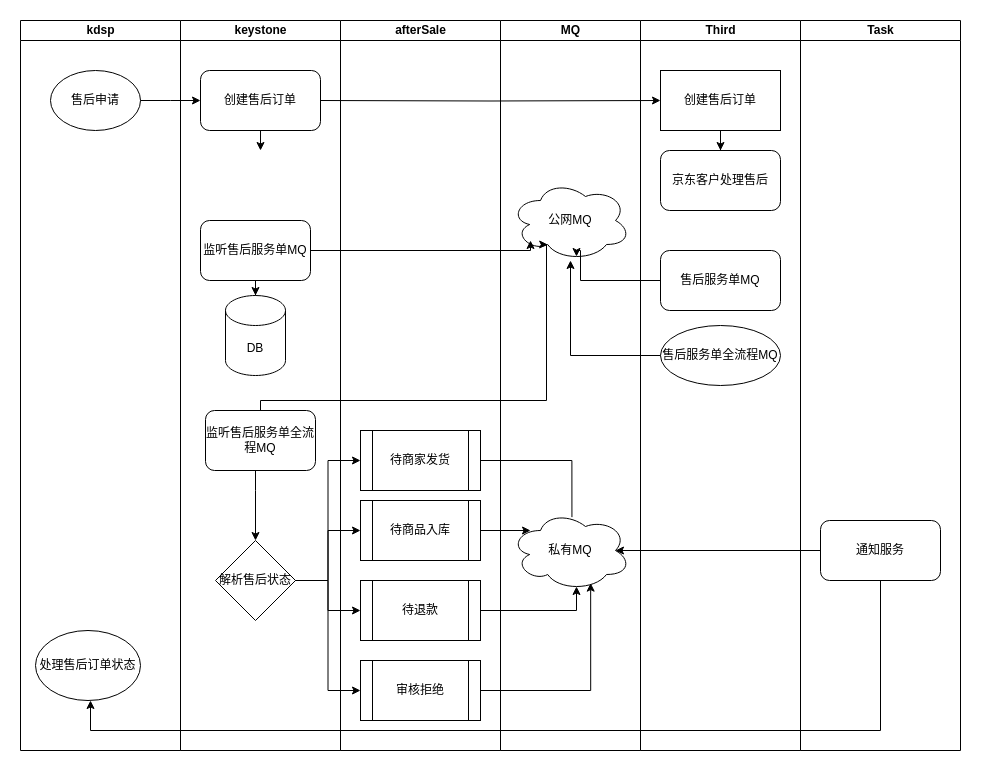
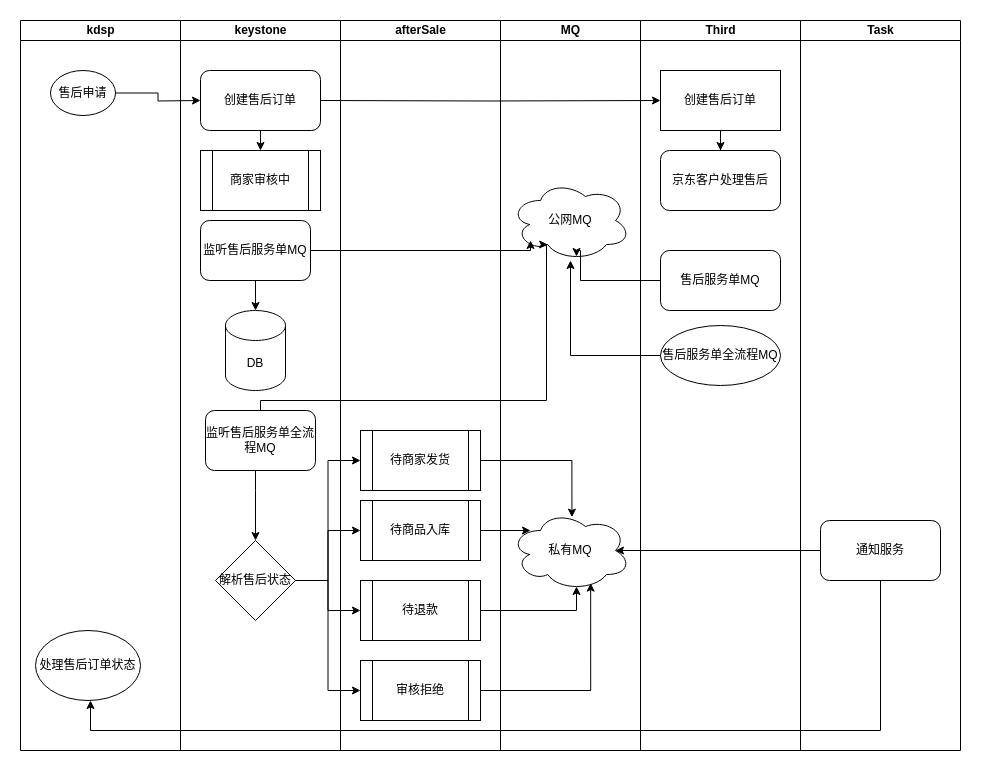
  <mxCell id="0" />
  <mxCell id="1" parent="0" />
  <mxCell id="2" value="MQ" style="swimlane;html=1;startSize=20;" vertex="1" parent="1"><mxGeometry x="500" y="20" width="140" height="730" as="geometry"><mxRectangle x="480" y="20" width="30" height="730" as="alternateBounds" /></mxGeometry></mxCell>
  <mxCell id="3" value="afterSale" style="swimlane;html=1;startSize=20;" parent="2" vertex="1"><mxGeometry x="-160" width="160" height="730" as="geometry" /></mxCell>
  <mxCell id="4" value="待商品入库" style="shape=process;whiteSpace=wrap;html=1;backgroundOutline=1;shadow=0;" vertex="1" parent="3"><mxGeometry x="20" y="480" width="120" height="60" as="geometry" /></mxCell>
  <mxCell id="5" value="待退款" style="shape=process;whiteSpace=wrap;html=1;backgroundOutline=1;shadow=0;" vertex="1" parent="3"><mxGeometry x="20" y="560" width="120" height="60" as="geometry" /></mxCell>
  <mxCell id="6" value="审核拒绝" style="shape=process;whiteSpace=wrap;html=1;backgroundOutline=1;shadow=0;" vertex="1" parent="3"><mxGeometry x="20" y="640" width="120" height="60" as="geometry" /></mxCell>
  <mxCell id="7" value="待商家发货" style="shape=process;whiteSpace=wrap;html=1;backgroundOutline=1;shadow=0;" vertex="1" parent="3"><mxGeometry x="20" y="410" width="120" height="60" as="geometry" /></mxCell>
  <mxCell id="8" value="公网MQ" style="ellipse;shape=cloud;whiteSpace=wrap;html=1;shadow=0;" vertex="1" parent="2"><mxGeometry x="10" y="160" width="120" height="80" as="geometry" /></mxCell>
  <mxCell id="9" value="私有MQ" style="ellipse;shape=cloud;whiteSpace=wrap;html=1;shadow=0;" vertex="1" parent="2"><mxGeometry x="10" y="490" width="120" height="80" as="geometry" /></mxCell>
- <mxCell id="10" style="edgeStyle=orthogonalEdgeStyle;rounded=0;orthogonalLoop=1;jettySize=auto;html=1;entryX=0.512;entryY=0.083;entryDx=0;entryDy=0;entryPerimeter=0;endArrow=none;" edge="1" parent="2" source="7" target="9"><mxGeometry relative="1" as="geometry" /></mxCell>
+ <mxCell id="10" style="edgeStyle=orthogonalEdgeStyle;rounded=0;orthogonalLoop=1;jettySize=auto;html=1;entryX=0.512;entryY=0.083;entryDx=0;entryDy=0;entryPerimeter=0;" edge="1" parent="2" source="7" target="9"><mxGeometry relative="1" as="geometry" /></mxCell>
  <mxCell id="11" style="edgeStyle=orthogonalEdgeStyle;rounded=0;orthogonalLoop=1;jettySize=auto;html=1;entryX=0.167;entryY=0.25;entryDx=0;entryDy=0;entryPerimeter=0;" edge="1" parent="2" source="4" target="9"><mxGeometry relative="1" as="geometry" /></mxCell>
  <mxCell id="12" style="edgeStyle=orthogonalEdgeStyle;rounded=0;orthogonalLoop=1;jettySize=auto;html=1;entryX=0.55;entryY=0.95;entryDx=0;entryDy=0;entryPerimeter=0;" edge="1" parent="2" source="5" target="9"><mxGeometry relative="1" as="geometry"><Array as="points"><mxPoint x="76" y="590" /></Array></mxGeometry></mxCell>
  <mxCell id="13" style="edgeStyle=orthogonalEdgeStyle;rounded=0;orthogonalLoop=1;jettySize=auto;html=1;entryX=0.668;entryY=0.908;entryDx=0;entryDy=0;entryPerimeter=0;" edge="1" parent="2" source="6" target="9"><mxGeometry relative="1" as="geometry" /></mxCell>
  <mxCell id="14" value="keystone" style="swimlane;html=1;startSize=20;" parent="1" vertex="1"><mxGeometry x="180" y="20" width="160" height="730" as="geometry" /></mxCell>
  <mxCell id="15" value="" style="edgeStyle=orthogonalEdgeStyle;rounded=0;orthogonalLoop=1;jettySize=auto;html=1;entryX=0.5;entryY=0;entryDx=0;entryDy=0;" edge="1" parent="14"><mxGeometry relative="1" as="geometry"><mxPoint x="80.04" y="105" as="sourcePoint" /><mxPoint x="80" y="130" as="targetPoint" /></mxGeometry></mxCell>
  <mxCell id="16" value="" style="edgeStyle=orthogonalEdgeStyle;rounded=0;orthogonalLoop=1;jettySize=auto;html=1;entryX=0.5;entryY=0;entryDx=0;entryDy=0;entryPerimeter=0;" edge="1" parent="14" source="17" target="18"><mxGeometry relative="1" as="geometry"><mxPoint x="75" y="305" as="targetPoint" /></mxGeometry></mxCell>
  <mxCell id="17" value="监听售后服务单MQ" style="rounded=1;whiteSpace=wrap;html=1;shadow=0;" vertex="1" parent="14"><mxGeometry x="20" y="200" width="110" height="60" as="geometry" /></mxCell>
- <mxCell id="18" value="DB" style="shape=cylinder3;whiteSpace=wrap;html=1;boundedLbl=1;backgroundOutline=1;size=15;shadow=0;" vertex="1" parent="14"><mxGeometry x="45" y="275" width="60" height="80" as="geometry" /></mxCell>
+ <mxCell id="18" value="DB" style="shape=cylinder3;whiteSpace=wrap;html=1;boundedLbl=1;backgroundOutline=1;size=15;shadow=0;" vertex="1" parent="14"><mxGeometry x="45" y="290" width="60" height="80" as="geometry" /></mxCell>
  <mxCell id="19" value="监听售后服务单全流程MQ" style="rounded=1;whiteSpace=wrap;html=1;shadow=0;" vertex="1" parent="14"><mxGeometry x="25" y="390" width="110" height="60" as="geometry" /></mxCell>
  <mxCell id="20" value="&lt;span&gt;创建售后订单&lt;/span&gt;" style="rounded=1;whiteSpace=wrap;html=1;shadow=0;" vertex="1" parent="14"><mxGeometry x="20" y="50" width="120" height="60" as="geometry" /></mxCell>
+ <mxCell id="21" value="商家审核中" style="shape=process;whiteSpace=wrap;html=1;backgroundOutline=1;shadow=0;" vertex="1" parent="14"><mxGeometry x="20" y="130" width="120" height="60" as="geometry" /></mxCell>
  <mxCell id="22" value="解析售后状态" style="rhombus;whiteSpace=wrap;html=1;shadow=0;" vertex="1" parent="14"><mxGeometry x="35" y="520" width="80" height="80" as="geometry" /></mxCell>
  <mxCell id="23" value="kdsp" style="swimlane;html=1;startSize=20;shadow=0;" vertex="1" parent="1"><mxGeometry x="20" y="20" width="160" height="730" as="geometry" /></mxCell>
- <mxCell id="24" value="售后申请" style="ellipse;whiteSpace=wrap;html=1;shadow=0;" vertex="1" parent="23"><mxGeometry x="30" y="50" width="90" height="60" as="geometry" /></mxCell>
+ <mxCell id="24" value="售后申请" style="ellipse;whiteSpace=wrap;html=1;shadow=0;" vertex="1" parent="23"><mxGeometry x="30" y="50" width="65" height="45" as="geometry" /></mxCell>
  <mxCell id="25" value="处理售后订单状态" style="ellipse;whiteSpace=wrap;html=1;shadow=0;" vertex="1" parent="23"><mxGeometry x="15" y="610" width="105" height="70" as="geometry" /></mxCell>
  <mxCell id="26" value="Third" style="swimlane;html=1;startSize=20;" vertex="1" parent="1"><mxGeometry x="640" y="20" width="160" height="730" as="geometry"><mxRectangle x="480" y="20" width="30" height="730" as="alternateBounds" /></mxGeometry></mxCell>
  <mxCell id="27" value="" style="edgeStyle=orthogonalEdgeStyle;rounded=0;orthogonalLoop=1;jettySize=auto;html=1;" edge="1" parent="26" source="28" target="31"><mxGeometry relative="1" as="geometry" /></mxCell>
  <mxCell id="28" value="创建售后订单" style="whiteSpace=wrap;html=1;shadow=0;" vertex="1" parent="26"><mxGeometry x="20" y="50" width="120" height="60" as="geometry" /></mxCell>
  <mxCell id="29" value="售后服务单MQ" style="rounded=1;whiteSpace=wrap;html=1;shadow=0;" vertex="1" parent="26"><mxGeometry x="20" y="230" width="120" height="60" as="geometry" /></mxCell>
  <mxCell id="30" value="售后服务单全流程MQ" style="ellipse;whiteSpace=wrap;html=1;shadow=0;" vertex="1" parent="26"><mxGeometry x="20" y="305" width="120" height="60" as="geometry" /></mxCell>
  <mxCell id="31" value="京东客户处理售后" style="rounded=1;whiteSpace=wrap;html=1;shadow=0;" vertex="1" parent="26"><mxGeometry x="20" y="130" width="120" height="60" as="geometry" /></mxCell>
  <mxCell id="32" value="" style="edgeStyle=orthogonalEdgeStyle;rounded=0;orthogonalLoop=1;jettySize=auto;html=1;" edge="1" parent="1" source="24"><mxGeometry relative="1" as="geometry"><mxPoint x="200" y="100" as="targetPoint" /></mxGeometry></mxCell>
  <mxCell id="33" value="" style="edgeStyle=orthogonalEdgeStyle;rounded=0;orthogonalLoop=1;jettySize=auto;html=1;" edge="1" parent="1" target="28"><mxGeometry relative="1" as="geometry"><mxPoint x="320" y="100" as="sourcePoint" /></mxGeometry></mxCell>
  <mxCell id="34" style="edgeStyle=orthogonalEdgeStyle;rounded=0;orthogonalLoop=1;jettySize=auto;html=1;exitX=0;exitY=0.5;exitDx=0;exitDy=0;entryX=0.55;entryY=0.95;entryDx=0;entryDy=0;entryPerimeter=0;" edge="1" parent="1" source="29" target="8"><mxGeometry relative="1" as="geometry"><mxPoint x="660" y="243" as="sourcePoint" /><mxPoint x="620" y="280" as="targetPoint" /><Array as="points"><mxPoint x="580" y="280" /><mxPoint x="580" y="250" /><mxPoint x="576" y="250" /></Array></mxGeometry></mxCell>
  <mxCell id="35" style="edgeStyle=orthogonalEdgeStyle;rounded=0;orthogonalLoop=1;jettySize=auto;html=1;" edge="1" parent="1" source="17"><mxGeometry relative="1" as="geometry"><mxPoint x="530" y="240" as="targetPoint" /><Array as="points"><mxPoint x="530" y="250" /></Array></mxGeometry></mxCell>
  <mxCell id="36" style="edgeStyle=orthogonalEdgeStyle;rounded=0;orthogonalLoop=1;jettySize=auto;html=1;" edge="1" parent="1" source="30" target="8"><mxGeometry relative="1" as="geometry"><mxPoint x="560" y="270" as="targetPoint" /></mxGeometry></mxCell>
  <mxCell id="37" style="edgeStyle=orthogonalEdgeStyle;rounded=0;orthogonalLoop=1;jettySize=auto;html=1;entryX=0.31;entryY=0.8;entryDx=0;entryDy=0;entryPerimeter=0;exitX=0.5;exitY=0;exitDx=0;exitDy=0;" edge="1" parent="1" source="19" target="8"><mxGeometry relative="1" as="geometry"><mxPoint x="545.78" y="269.44" as="targetPoint" /><Array as="points"><mxPoint x="260" y="400" /><mxPoint x="546" y="400" /><mxPoint x="546" y="244" /></Array></mxGeometry></mxCell>
  <mxCell id="38" style="edgeStyle=orthogonalEdgeStyle;rounded=0;orthogonalLoop=1;jettySize=auto;html=1;" edge="1" parent="1" source="19"><mxGeometry relative="1" as="geometry"><mxPoint x="255" y="540" as="targetPoint" /><Array as="points"><mxPoint x="255" y="490" /><mxPoint x="255" y="490" /></Array></mxGeometry></mxCell>
  <mxCell id="39" style="edgeStyle=orthogonalEdgeStyle;rounded=0;orthogonalLoop=1;jettySize=auto;html=1;exitX=1;exitY=0.5;exitDx=0;exitDy=0;entryX=0;entryY=0.5;entryDx=0;entryDy=0;" edge="1" parent="1" source="22" target="7"><mxGeometry relative="1" as="geometry" /></mxCell>
  <mxCell id="40" style="edgeStyle=orthogonalEdgeStyle;rounded=0;orthogonalLoop=1;jettySize=auto;html=1;" edge="1" parent="1" source="22" target="4"><mxGeometry relative="1" as="geometry" /></mxCell>
  <mxCell id="41" style="edgeStyle=orthogonalEdgeStyle;rounded=0;orthogonalLoop=1;jettySize=auto;html=1;entryX=0;entryY=0.5;entryDx=0;entryDy=0;" edge="1" parent="1" source="22" target="5"><mxGeometry relative="1" as="geometry" /></mxCell>
  <mxCell id="42" style="edgeStyle=orthogonalEdgeStyle;rounded=0;orthogonalLoop=1;jettySize=auto;html=1;entryX=0;entryY=0.5;entryDx=0;entryDy=0;" edge="1" parent="1" source="22" target="6"><mxGeometry relative="1" as="geometry" /></mxCell>
  <mxCell id="43" value="Task" style="swimlane;html=1;startSize=20;" vertex="1" parent="1"><mxGeometry x="800" y="20" width="160" height="730" as="geometry"><mxRectangle x="480" y="20" width="30" height="730" as="alternateBounds" /></mxGeometry></mxCell>
  <mxCell id="44" value="通知服务" style="rounded=1;whiteSpace=wrap;html=1;shadow=0;" vertex="1" parent="43"><mxGeometry x="20" y="500" width="120" height="60" as="geometry" /></mxCell>
  <mxCell id="45" style="edgeStyle=orthogonalEdgeStyle;rounded=0;orthogonalLoop=1;jettySize=auto;html=1;entryX=0.875;entryY=0.5;entryDx=0;entryDy=0;entryPerimeter=0;" edge="1" parent="1" source="44" target="9"><mxGeometry relative="1" as="geometry" /></mxCell>
  <mxCell id="46" style="edgeStyle=orthogonalEdgeStyle;rounded=0;orthogonalLoop=1;jettySize=auto;html=1;exitX=0.5;exitY=1;exitDx=0;exitDy=0;" edge="1" parent="1" source="44"><mxGeometry relative="1" as="geometry"><mxPoint x="90" y="700" as="targetPoint" /><Array as="points"><mxPoint x="880" y="730" /><mxPoint x="90" y="730" /></Array></mxGeometry></mxCell>
